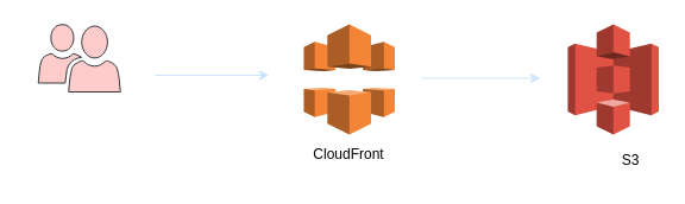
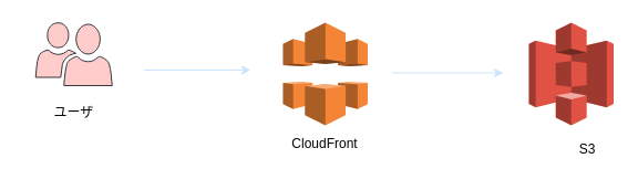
  <mxCell id="0" />
  <mxCell id="1" parent="0" />
  <mxCell id="2" value="" style="endArrow=classic;html=1;fillColor=#cce5ff;strokeColor=#CCE5FF;" parent="1" edge="1"><mxGeometry width="50" height="50" relative="1" as="geometry"><mxPoint x="130" y="63" as="sourcePoint" /><mxPoint x="226" y="63" as="targetPoint" /></mxGeometry></mxCell>
  <mxCell id="3" value="" style="endArrow=classic;html=1;fillColor=#cce5ff;strokeColor=#CCE5FF;" parent="1" edge="1"><mxGeometry width="50" height="50" relative="1" as="geometry"><mxPoint x="354" y="65.5" as="sourcePoint" /><mxPoint x="454" y="65.5" as="targetPoint" /></mxGeometry></mxCell>
  <mxCell id="4" value="" style="group" parent="1" vertex="1" connectable="0"><mxGeometry x="477" y="20" width="76.5" height="130" as="geometry" /></mxCell>
  <mxCell id="5" value="" style="outlineConnect=0;dashed=0;verticalLabelPosition=bottom;verticalAlign=top;align=center;html=1;shape=mxgraph.aws3.s3;fillColor=#E05243;gradientColor=none;" parent="4" vertex="1"><mxGeometry width="76.5" height="93" as="geometry" /></mxCell>
  <mxCell id="6" value="S3" style="text;html=1;strokeColor=none;fillColor=none;align=center;verticalAlign=middle;whiteSpace=wrap;rounded=0;" parent="4" vertex="1"><mxGeometry x="33.25" y="105" width="40" height="20" as="geometry" /></mxCell>
  <mxCell id="7" value="" style="group" parent="1" vertex="1" connectable="0"><mxGeometry x="255" y="20" width="76.5" height="130" as="geometry" /></mxCell>
  <mxCell id="8" value="" style="outlineConnect=0;dashed=0;verticalLabelPosition=bottom;verticalAlign=top;align=center;html=1;shape=mxgraph.aws3.cloudfront;fillColor=#F58536;gradientColor=none;" parent="7" vertex="1"><mxGeometry width="76.5" height="93" as="geometry" /></mxCell>
  <mxCell id="9" value="CloudFront" style="text;html=1;strokeColor=none;fillColor=none;align=center;verticalAlign=middle;whiteSpace=wrap;rounded=0;" parent="7" vertex="1"><mxGeometry x="18.25" y="100" width="40" height="20" as="geometry" /></mxCell>
  <mxCell id="10" value="" style="group" parent="1" vertex="1" connectable="0"><mxGeometry x="20" y="20" width="92.5" height="92" as="geometry" /></mxCell>
  <mxCell id="11" value="" style="pointerEvents=1;shadow=0;dashed=0;html=1;strokeColor=#36393d;labelPosition=center;verticalLabelPosition=bottom;verticalAlign=top;align=center;shape=mxgraph.mscae.intune.user_group;fillColor=#FFCCCC;" parent="10" vertex="1"><mxGeometry x="11.75" width="69" height="57" as="geometry" /></mxCell>
+ <mxCell id="12" value="ユーザ" style="text;html=1;strokeColor=none;fillColor=none;align=center;verticalAlign=middle;whiteSpace=wrap;rounded=0;" parent="10" vertex="1"><mxGeometry y="72" width="92.5" height="20" as="geometry" /></mxCell>
